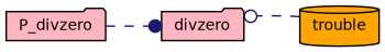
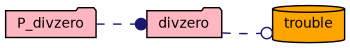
  digraph {
    rankdir=LR
    node [color=black fillcolor=lightpink fontname=Helvetica fontsize=10 shape=folder style=filled]
    edge [color=midnightblue fontname=Helvetica fontsize=10 labelfontname=Helvetica labelfontsize=10 style=dashed]
    n1 [fontcolor=black height=0.2 label=P_divzero width=0.4]
    n2 [height=0.2 label=divzero width=0.4]
    n3 [fillcolor=orange height=0.2 label=trouble shape=cylinder width=0.4]
    n1 -> n2 [arrowhead=dot]
-   n3 -> n2 [arrowhead=odot]
+   n2 -> n3 [arrowhead=odot]
  }
